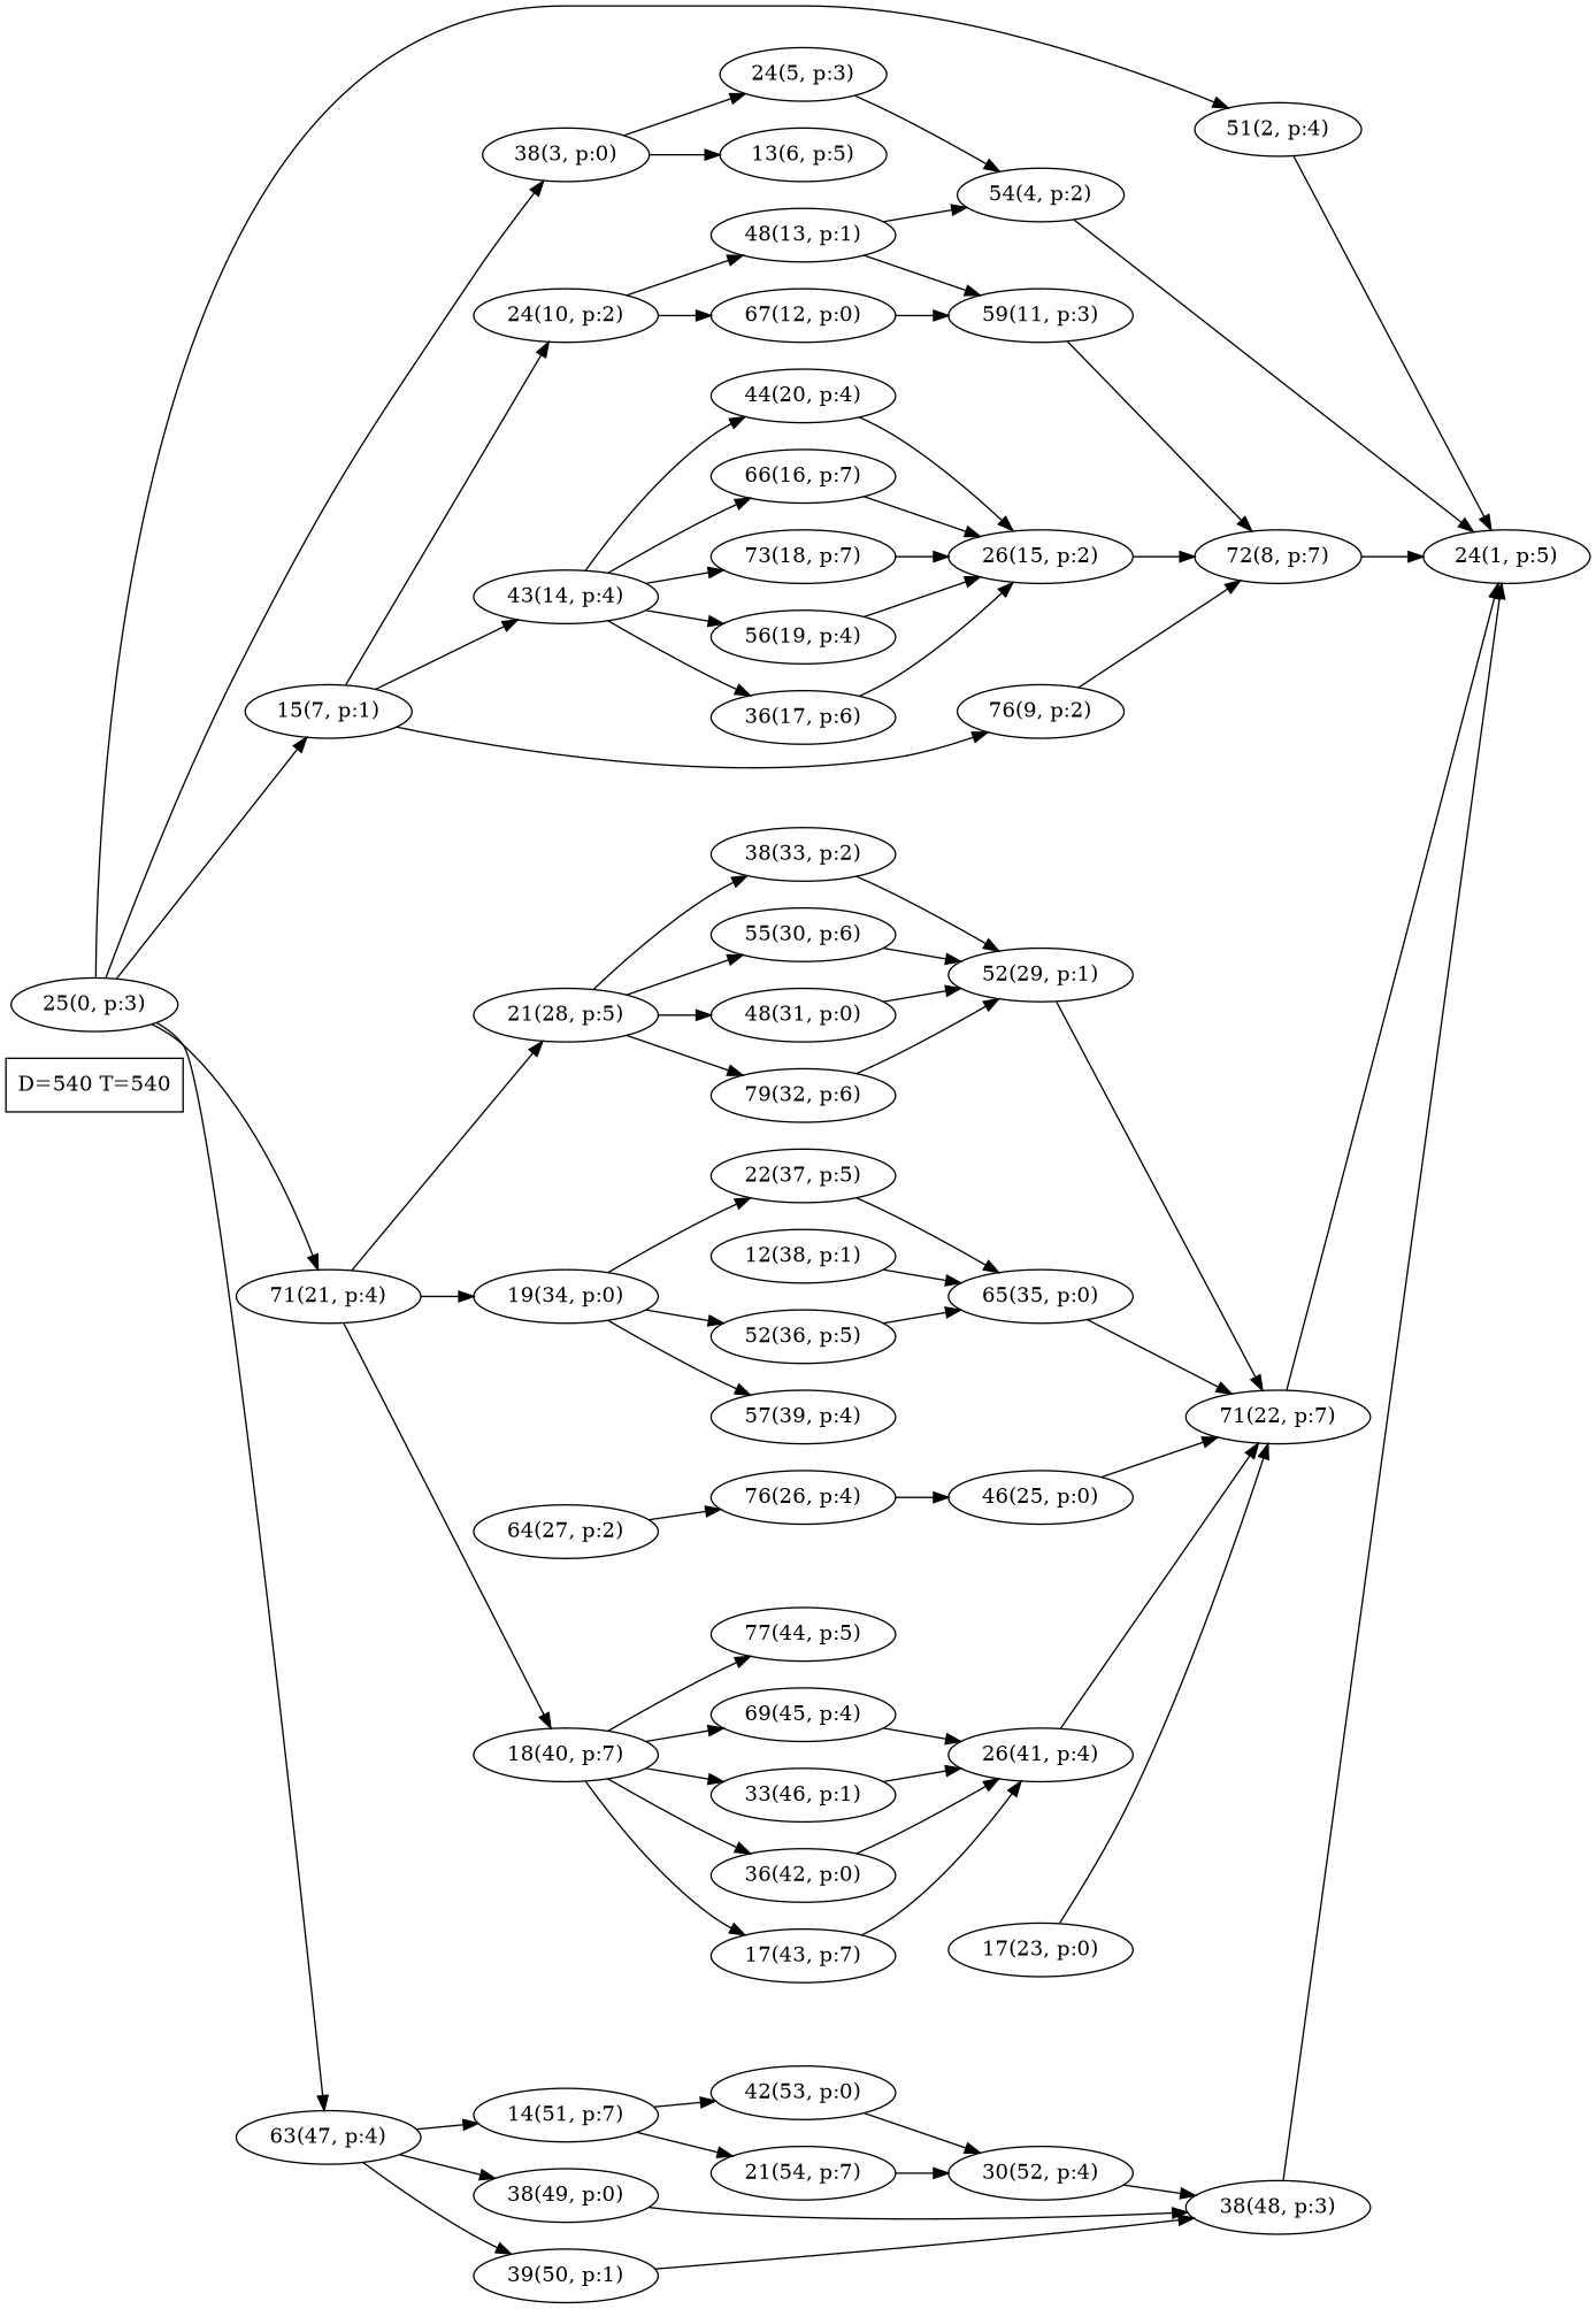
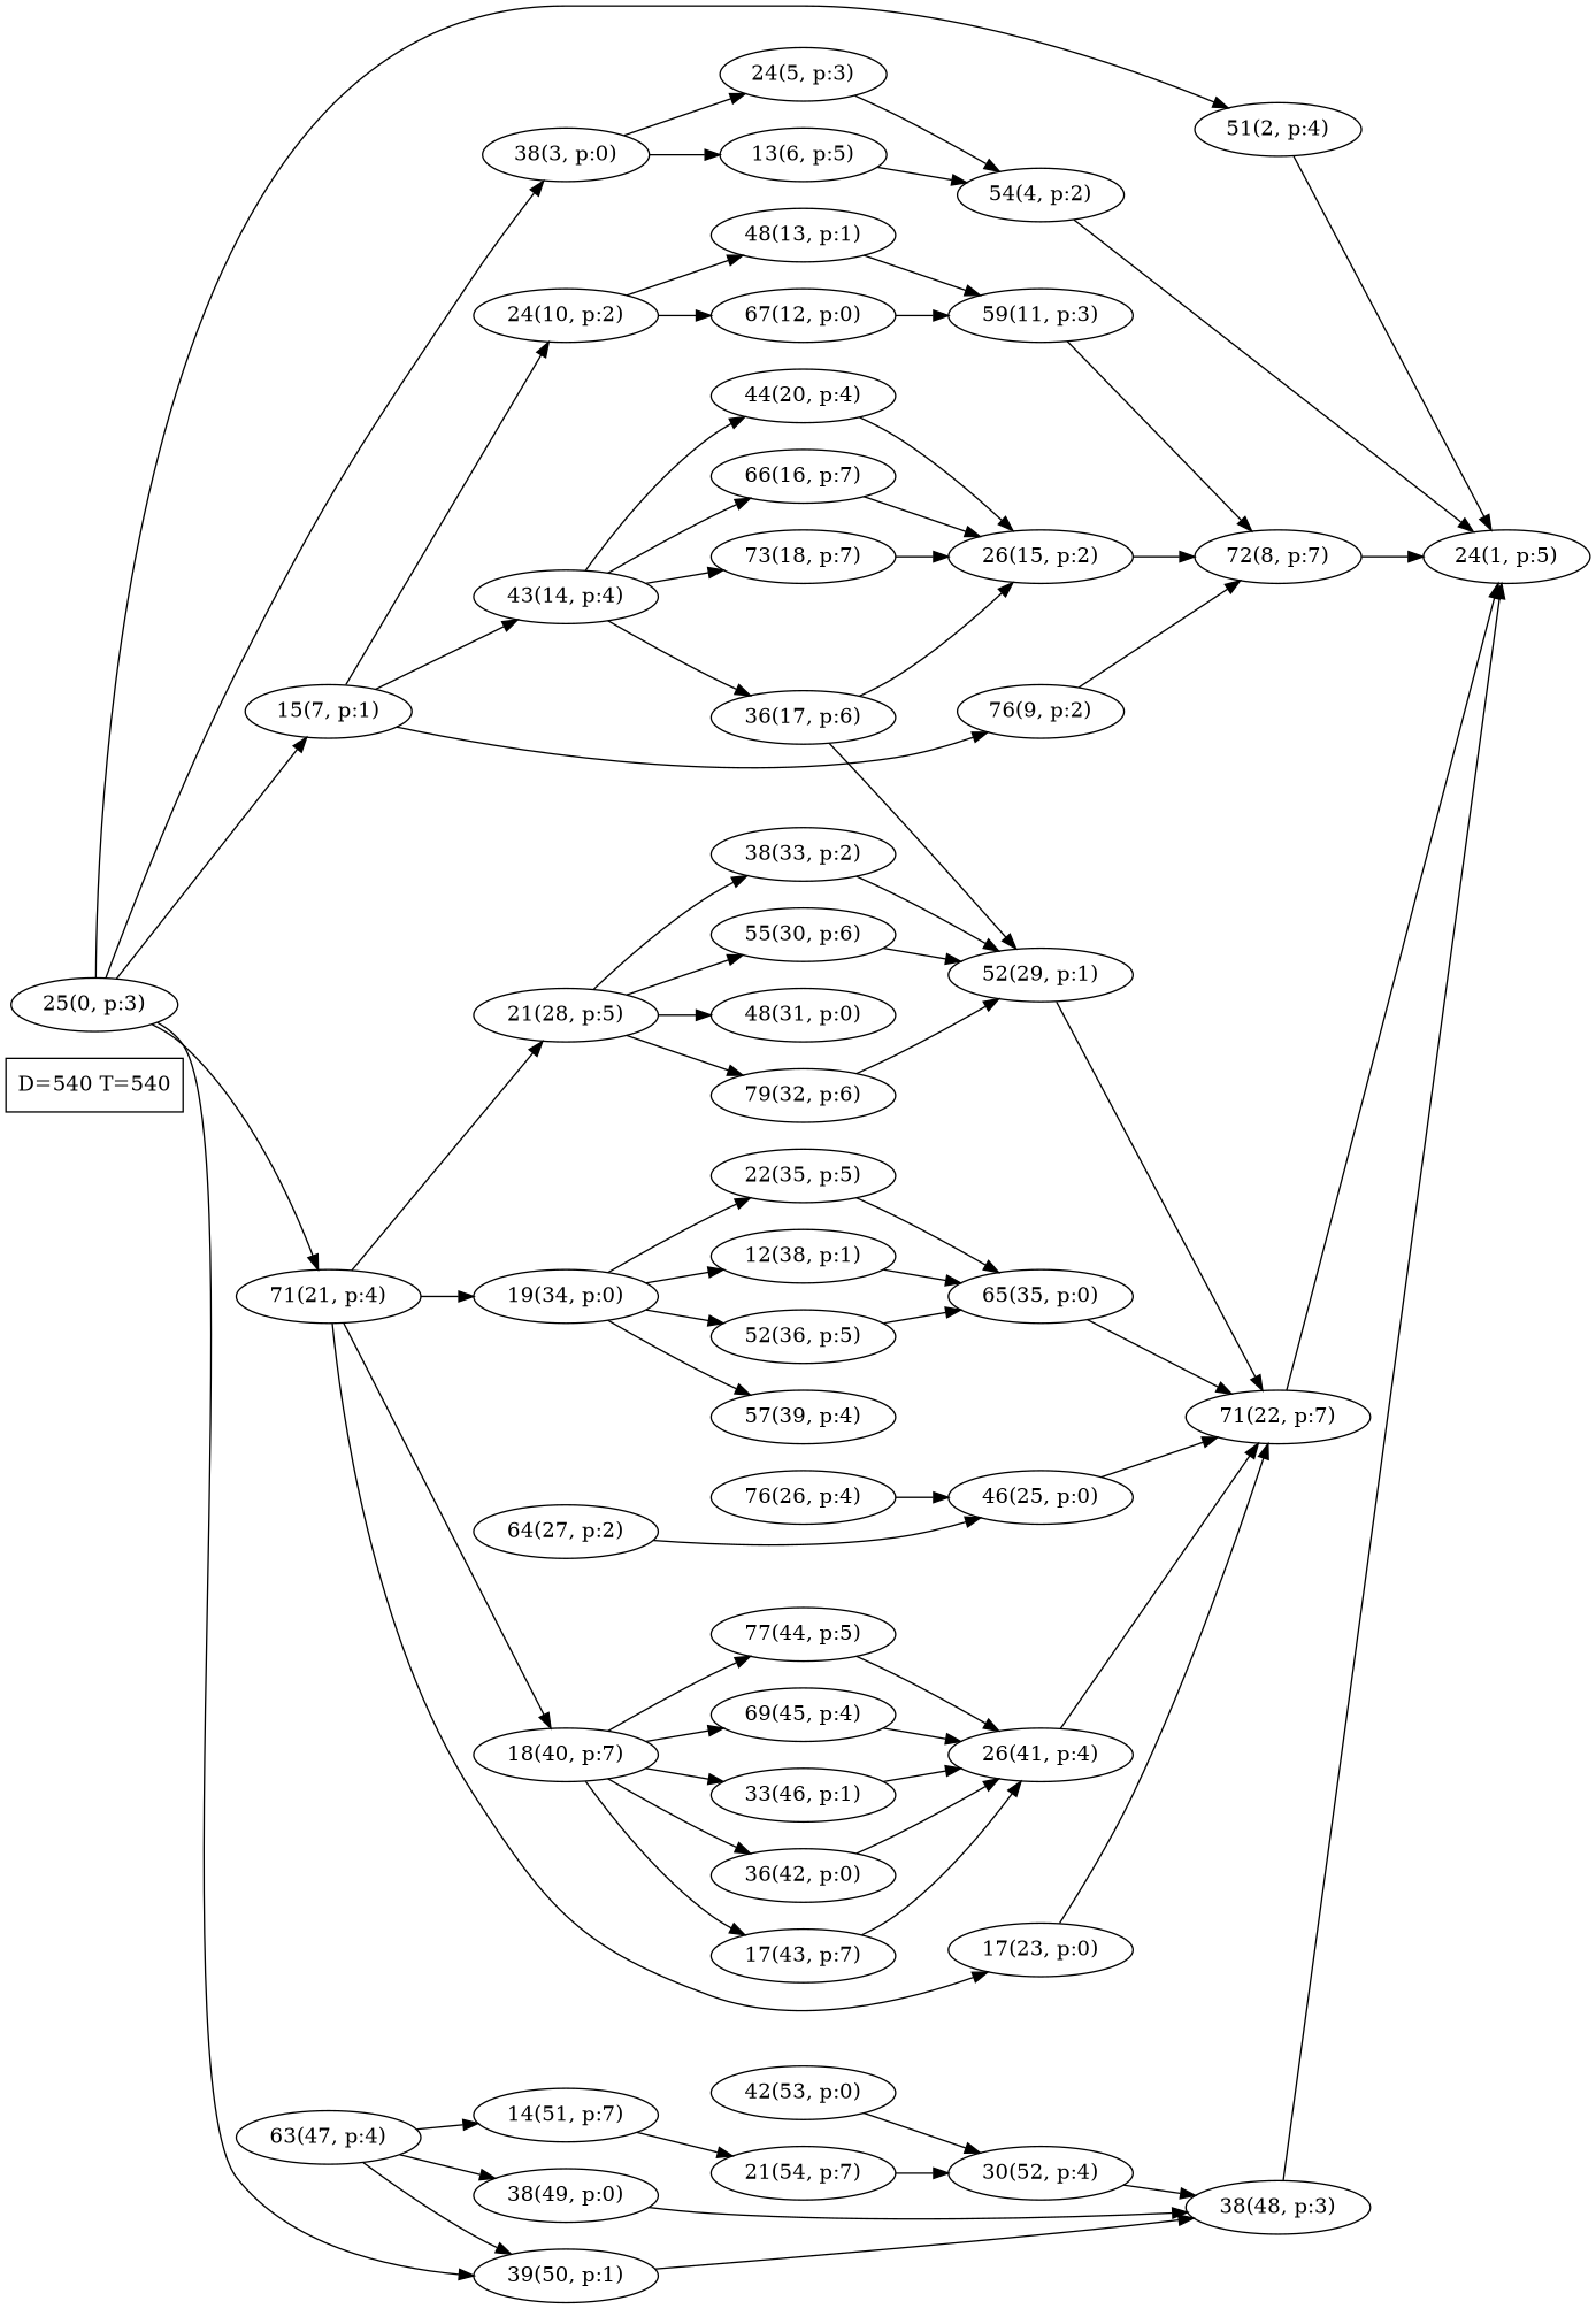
  digraph {
    rankdir=LR
    n1 [label="D=540 T=540" shape=box]
    n2 [label="25(0, p:3)"]
    n3 [label="51(2, p:4)"]
    n4 [label="38(3, p:0)"]
    n5 [label="15(7, p:1)"]
    n6 [label="71(21, p:4)"]
    n7 [label="63(47, p:4)"]
    n8 [label="24(1, p:5)"]
    n9 [label="24(5, p:3)"]
    n10 [label="13(6, p:5)"]
    n11 [label="76(9, p:2)"]
    n12 [label="24(10, p:2)"]
    n13 [label="43(14, p:4)"]
    n14 [label="17(23, p:0)"]
    n15 [label="21(28, p:5)"]
    n16 [label="19(34, p:0)"]
    n17 [label="18(40, p:7)"]
    n18 [label="38(49, p:0)"]
    n19 [label="39(50, p:1)"]
    n20 [label="14(51, p:7)"]
    n21 [label="54(4, p:2)"]
    n22 [label="72(8, p:7)"]
    n23 [label="67(12, p:0)"]
    n24 [label="48(13, p:1)"]
    n25 [label="66(16, p:7)"]
    n26 [label="36(17, p:6)"]
    n27 [label="73(18, p:7)"]
-   n28 [label="56(19, p:4)"]
    n29 [label="44(20, p:4)"]
    n30 [label="59(11, p:3)"]
    n31 [label="26(15, p:2)"]
    n32 [label="71(22, p:7)"]
    n33 [label="55(30, p:6)"]
    n34 [label="48(31, p:0)"]
    n35 [label="79(32, p:6)"]
    n36 [label="38(33, p:2)"]
    n37 [label="52(36, p:5)"]
-   n38 [label="22(37, p:5)"]
+   n38 [label="22(35, p:5)"]
    n39 [label="12(38, p:1)"]
    n40 [label="57(39, p:4)"]
    n41 [label="36(42, p:0)"]
    n42 [label="17(43, p:7)"]
    n43 [label="77(44, p:5)"]
    n44 [label="69(45, p:4)"]
    n45 [label="33(46, p:1)"]
    n46 [label="76(26, p:4)"]
    n47 [label="46(25, p:0)"]
    n48 [label="64(27, p:2)"]
    n49 [label="52(29, p:1)"]
    n50 [label="65(35, p:0)"]
    n51 [label="26(41, p:4)"]
    n52 [label="38(48, p:3)"]
    n53 [label="42(53, p:0)"]
    n54 [label="21(54, p:7)"]
    n55 [label="30(52, p:4)"]
    n2 -> n3
    n2 -> n4
    n2 -> n5
    n2 -> n6
-   n2 -> n7
+   n2 -> n19
    n3 -> n8
    n4 -> n9
    n4 -> n10
    n5 -> n11
    n5 -> n12
    n5 -> n13
+   n6 -> n14
    n6 -> n15
    n6 -> n16
    n6 -> n17
    n7 -> n18
    n7 -> n19
    n7 -> n20
    n9 -> n21
-   n24 -> n21
+   n10 -> n21
    n11 -> n22
    n12 -> n23
    n12 -> n24
    n13 -> n25
    n13 -> n26
    n13 -> n27
-   n13 -> n28
    n13 -> n29
    n14 -> n32
    n15 -> n33
    n15 -> n34
    n15 -> n35
    n15 -> n36
    n16 -> n37
    n16 -> n38
+   n16 -> n39
    n16 -> n40
    n17 -> n41
    n17 -> n42
    n17 -> n43
    n17 -> n44
    n17 -> n45
    n18 -> n52
    n19 -> n52
-   n20 -> n53
    n20 -> n54
    n21 -> n8
    n22 -> n8
    n23 -> n30
    n24 -> n30
    n25 -> n31
    n26 -> n31
    n27 -> n31
-   n28 -> n31
    n29 -> n31
    n30 -> n22
    n31 -> n22
    n32 -> n8
    n33 -> n49
-   n34 -> n49
+   n26 -> n49
    n35 -> n49
    n36 -> n49
    n37 -> n50
    n38 -> n50
    n39 -> n50
    n41 -> n51
    n42 -> n51
+   n43 -> n51
    n44 -> n51
    n45 -> n51
    n46 -> n47
    n47 -> n32
-   n48 -> n46
+   n48 -> n47
    n49 -> n32
    n50 -> n32
    n51 -> n32
    n52 -> n8
    n53 -> n55
    n54 -> n55
    n55 -> n52
  }
